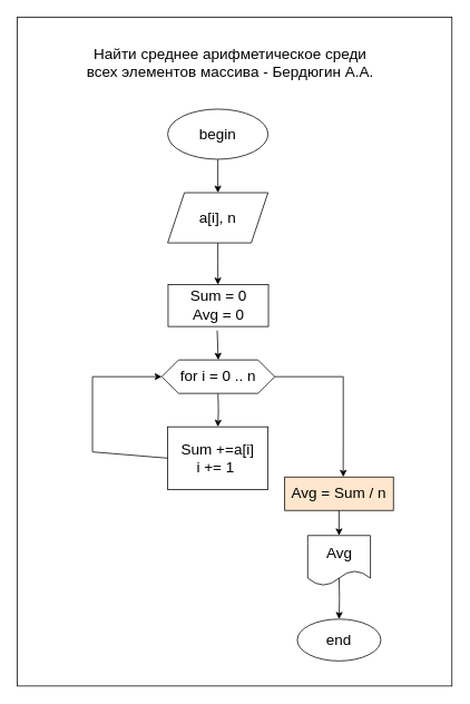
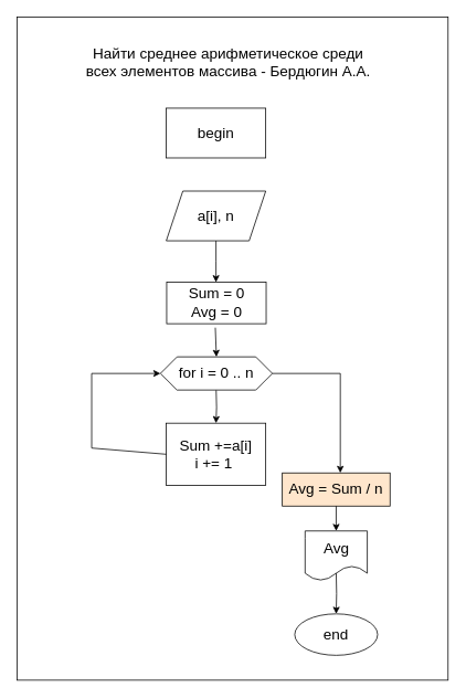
  <mxCell id="0" />
  <mxCell id="1" parent="0" />
  <mxCell id="2" value="" style="rounded=0;whiteSpace=wrap;html=1;" vertex="1" parent="1"><mxGeometry x="20" y="20" width="520" height="800" as="geometry" /></mxCell>
  <mxCell id="3" value="Найти среднее арифметическое среди всех элементов массива - Бердюгин А.А." style="text;html=1;strokeColor=none;fillColor=none;align=center;verticalAlign=middle;whiteSpace=wrap;rounded=0;fontSize=18;" vertex="1" parent="1"><mxGeometry x="95" y="60" width="360" height="30" as="geometry" /></mxCell>
- <mxCell id="4" value="&lt;font style=&quot;font-size: 18px;&quot;&gt;begin&lt;/font&gt;" style="ellipse;whiteSpace=wrap;html=1;" vertex="1" parent="1"><mxGeometry x="200" y="130" width="120" height="60" as="geometry" /></mxCell>
+ <mxCell id="4" value="&lt;font style=&quot;font-size: 18px;&quot;&gt;begin&lt;/font&gt;" style="whiteSpace=wrap;html=1;rounded=0;" vertex="1" parent="1"><mxGeometry x="200" y="130" width="120" height="60" as="geometry" /></mxCell>
  <mxCell id="5" style="edgeStyle=orthogonalEdgeStyle;rounded=0;orthogonalLoop=1;jettySize=auto;html=1;exitX=0.5;exitY=1;exitDx=0;exitDy=0;" edge="1" parent="1" source="6"><mxGeometry relative="1" as="geometry"><mxPoint x="260" y="340" as="targetPoint" /></mxGeometry></mxCell>
  <mxCell id="6" value="&lt;font style=&quot;font-size: 18px;&quot;&gt;a[i], n&lt;/font&gt;" style="shape=parallelogram;perimeter=parallelogramPerimeter;whiteSpace=wrap;html=1;fixedSize=1;" vertex="1" parent="1"><mxGeometry x="200" y="230" width="120" height="60" as="geometry" /></mxCell>
- <mxCell id="7" value="" style="endArrow=classic;html=1;rounded=0;exitX=0.5;exitY=1;exitDx=0;exitDy=0;entryX=0.5;entryY=0;entryDx=0;entryDy=0;" edge="1" parent="1" source="4" target="6"><mxGeometry width="50" height="50" relative="1" as="geometry"><mxPoint x="250" y="350" as="sourcePoint" /><mxPoint x="300" y="300" as="targetPoint" /></mxGeometry></mxCell>
  <mxCell id="8" style="edgeStyle=orthogonalEdgeStyle;rounded=0;orthogonalLoop=1;jettySize=auto;html=1;exitX=0.5;exitY=1;exitDx=0;exitDy=0;" edge="1" parent="1" target="12"><mxGeometry relative="1" as="geometry"><mxPoint x="260" y="540" as="targetPoint" /><mxPoint x="260.2" y="470" as="sourcePoint" /></mxGeometry></mxCell>
  <mxCell id="9" style="edgeStyle=orthogonalEdgeStyle;rounded=0;orthogonalLoop=1;jettySize=auto;html=1;" edge="1" parent="1" target="10"><mxGeometry relative="1" as="geometry"><mxPoint x="405" y="730" as="targetPoint" /><mxPoint x="405" y="690" as="sourcePoint" /></mxGeometry></mxCell>
  <mxCell id="10" value="&lt;font style=&quot;font-size: 18px;&quot;&gt;end&lt;/font&gt;" style="ellipse;whiteSpace=wrap;html=1;" vertex="1" parent="1"><mxGeometry x="355" y="740" width="100" height="50" as="geometry" /></mxCell>
  <mxCell id="11" value="&lt;font style=&quot;font-size: 18px;&quot;&gt;for i = 0 .. n&lt;/font&gt;" style="shape=hexagon;perimeter=hexagonPerimeter2;whiteSpace=wrap;html=1;fixedSize=1;" vertex="1" parent="1"><mxGeometry x="193" y="430" width="135" height="40" as="geometry" /></mxCell>
  <mxCell id="12" value="&lt;font style=&quot;font-size: 18px;&quot;&gt;Sum +=a[i]&lt;br&gt;i += 1&amp;nbsp;&lt;/font&gt;" style="rounded=0;whiteSpace=wrap;html=1;" vertex="1" parent="1"><mxGeometry x="200" y="510" width="120" height="75" as="geometry" /></mxCell>
  <mxCell id="13" value="" style="endArrow=classic;html=1;rounded=0;entryX=0;entryY=0.5;entryDx=0;entryDy=0;exitX=0;exitY=0.5;exitDx=0;exitDy=0;" edge="1" parent="1" source="12" target="11"><mxGeometry width="50" height="50" relative="1" as="geometry"><mxPoint x="260" y="610" as="sourcePoint" /><mxPoint x="310" y="560" as="targetPoint" /><Array as="points"><mxPoint x="110" y="540" /><mxPoint x="110" y="450" /></Array></mxGeometry></mxCell>
  <mxCell id="14" value="" style="endArrow=classic;html=1;rounded=0;entryX=0.606;entryY=0.575;entryDx=0;entryDy=0;entryPerimeter=0;" edge="1" parent="1"><mxGeometry width="50" height="50" relative="1" as="geometry"><mxPoint x="328" y="450" as="sourcePoint" /><mxPoint x="409.96" y="570" as="targetPoint" /><Array as="points"><mxPoint x="410" y="450" /></Array></mxGeometry></mxCell>
  <mxCell id="15" value="&lt;font style=&quot;font-size: 18px;&quot;&gt;Sum = 0&lt;br&gt;Avg = 0&lt;/font&gt;" style="rounded=0;whiteSpace=wrap;html=1;" vertex="1" parent="1"><mxGeometry x="200.5" y="340" width="120" height="50" as="geometry" /></mxCell>
  <mxCell id="16" value="" style="endArrow=classic;html=1;rounded=0;exitX=0.489;exitY=1.095;exitDx=0;exitDy=0;exitPerimeter=0;entryX=0.5;entryY=0;entryDx=0;entryDy=0;" edge="1" parent="1" source="15" target="11"><mxGeometry width="50" height="50" relative="1" as="geometry"><mxPoint x="310" y="420" as="sourcePoint" /><mxPoint x="360" y="370" as="targetPoint" /></mxGeometry></mxCell>
  <mxCell id="17" value="&lt;font style=&quot;font-size: 18px;&quot;&gt;Avg = Sum / n&lt;/font&gt;" style="rounded=0;whiteSpace=wrap;html=1;fillColor=#ffe6cc;" vertex="1" parent="1"><mxGeometry x="340" y="570" width="130" height="40" as="geometry" /></mxCell>
  <mxCell id="18" value="" style="endArrow=classic;html=1;rounded=0;exitX=0.5;exitY=1;exitDx=0;exitDy=0;" edge="1" parent="1" source="17" target="19"><mxGeometry width="50" height="50" relative="1" as="geometry"><mxPoint x="310" y="690" as="sourcePoint" /><mxPoint x="360" y="640" as="targetPoint" /></mxGeometry></mxCell>
  <mxCell id="19" value="&lt;font style=&quot;font-size: 18px;&quot;&gt;Avg&lt;/font&gt;" style="shape=document;whiteSpace=wrap;html=1;boundedLbl=1;" vertex="1" parent="1"><mxGeometry x="367.5" y="640" width="75" height="60" as="geometry" /></mxCell>
